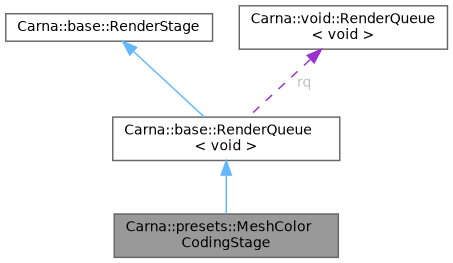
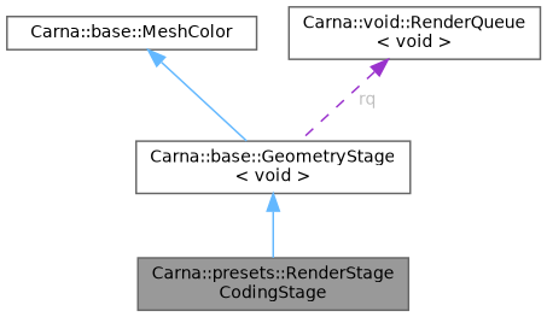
  digraph {
    node [color=gray40 fillcolor=white fontname=Helvetica fontsize=10 shape=box style=filled]
    edge [color=steelblue1 dir=back fontname=Helvetica fontsize=10 labelfontname=Helvetica labelfontsize=10 style=solid]
-   n1 [fillcolor=grey60 fontcolor=black height=0.2 label="Carna::presets::MeshColor\lCodingStage" width=0.4]
-   n2 [height=0.2 label="Carna::base::RenderQueue\l\< void \>" width=0.4]
-   n3 [height=0.2 label="Carna::base::RenderStage" width=0.4]
+   n1 [fillcolor=grey60 fontcolor=black height=0.2 label="Carna::presets::RenderStage\lCodingStage" width=0.4]
+   n2 [height=0.2 label="Carna::base::GeometryStage\l\< void \>" width=0.4]
+   n3 [height=0.2 label="Carna::base::MeshColor" width=0.4]
    n4 [height=0.2 label="Carna::void::RenderQueue\l\< void \>" width=0.4]
    n2 -> n1
    n3 -> n2
    n4 -> n2 [color=darkorchid3 fontcolor=grey label=" rq" style=dashed]
  }
